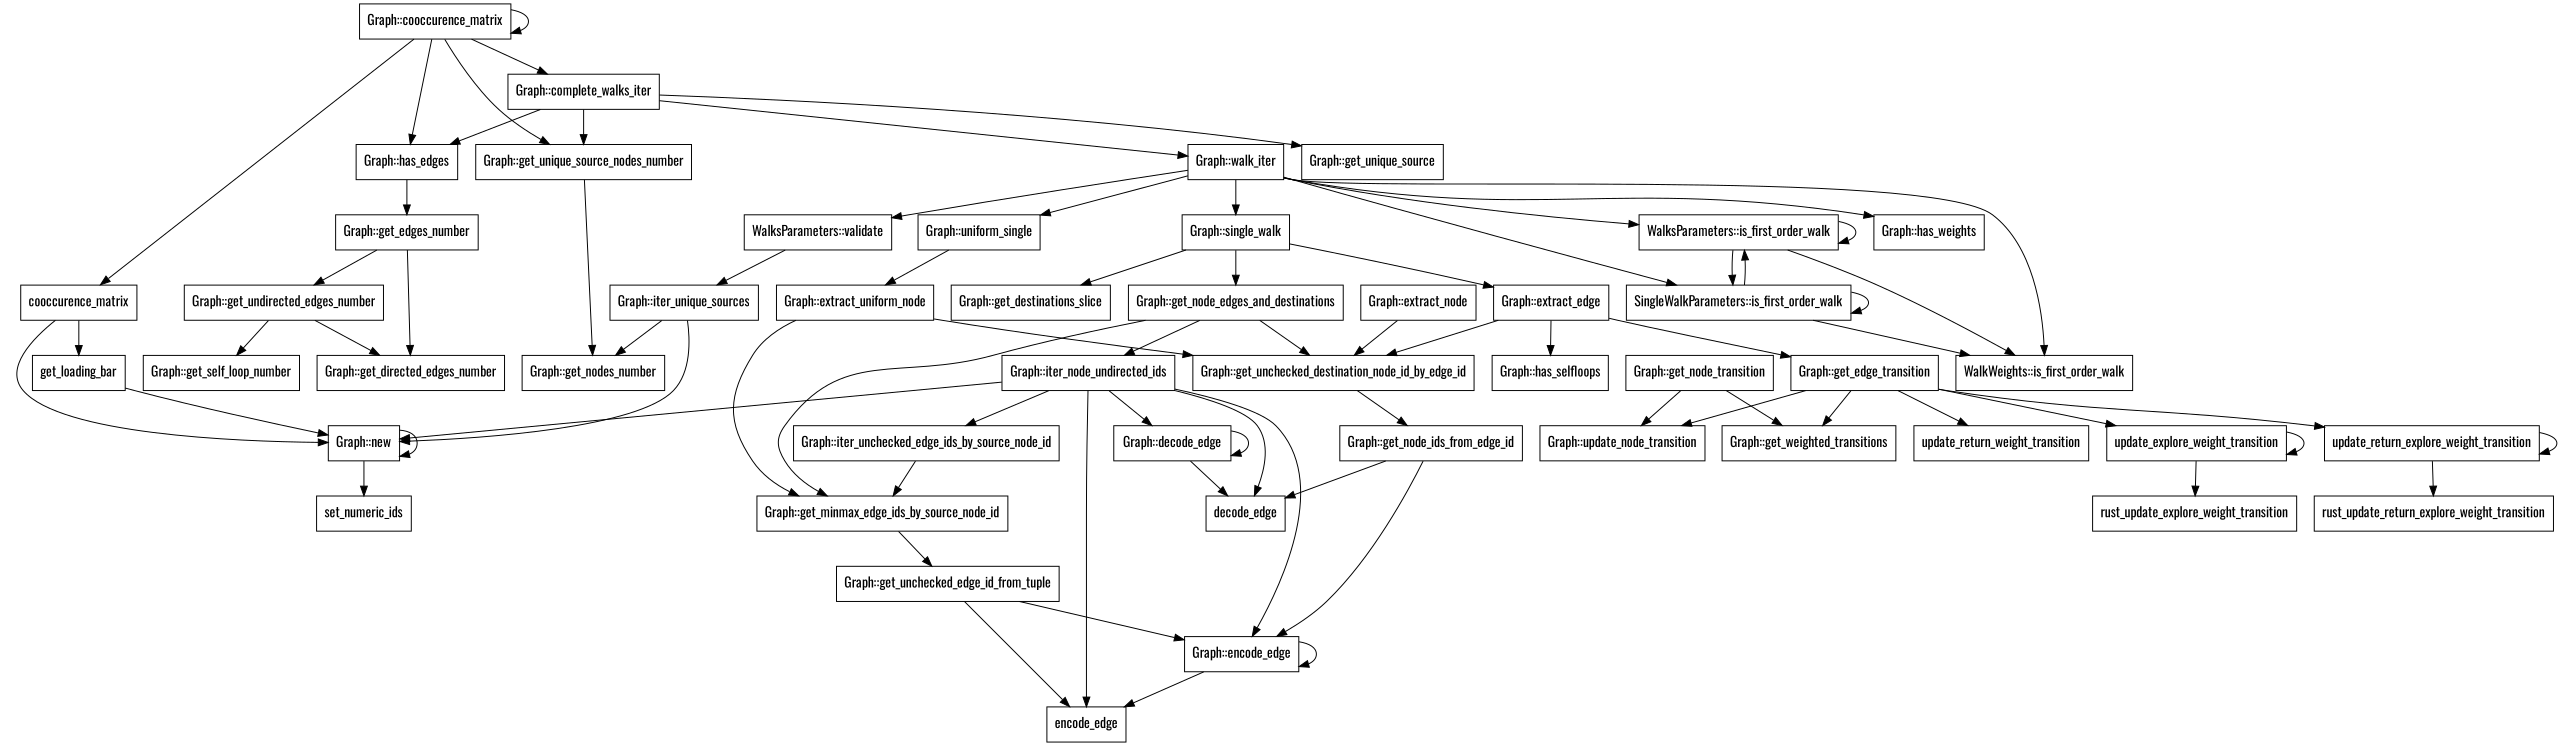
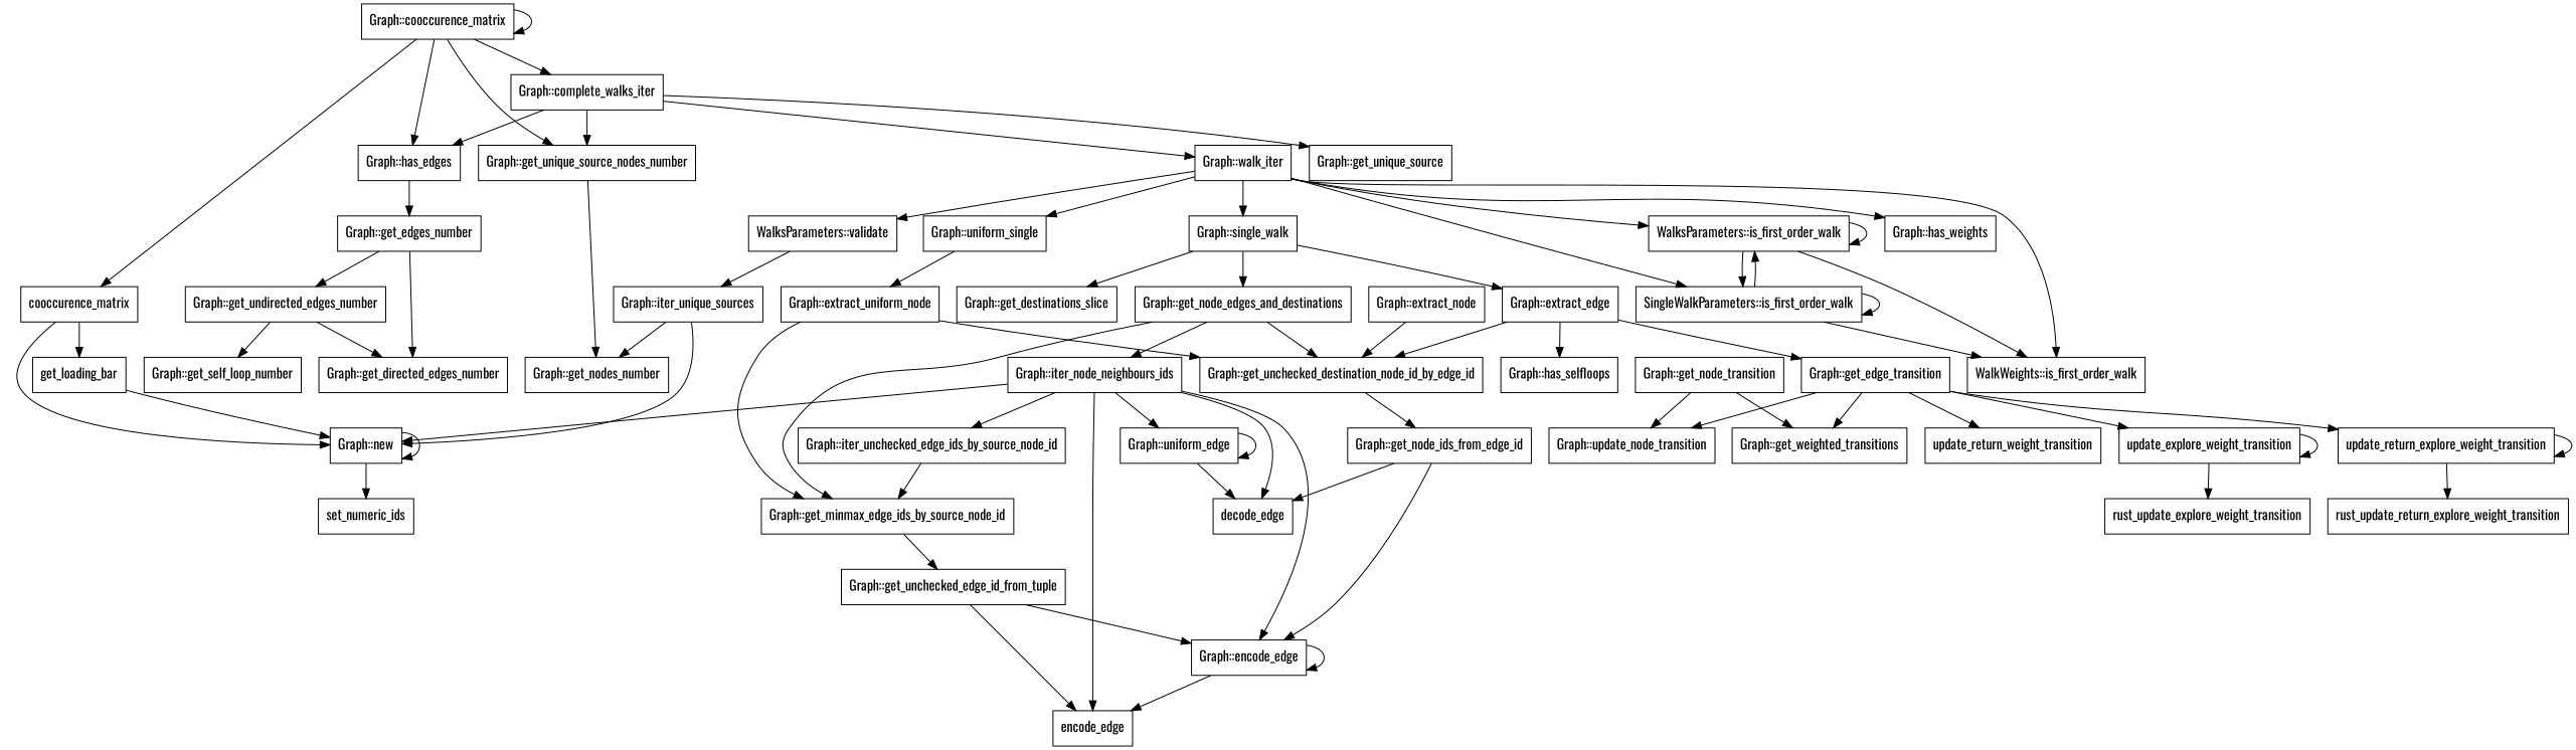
  digraph {
    fontname=Oswald
    node [fontname=Oswald shape=box]
    edge [fontname=Oswald]
    "Graph::walk_iter"
    "WalksParameters::validate"
    "Graph::has_weights"
    "WalksParameters::is_first_order_walk"
    "WalkWeights::is_first_order_walk"
    "SingleWalkParameters::is_first_order_walk"
    n7 [label="Graph::uniform_single"]
    "Graph::single_walk"
    "Graph::iter_unique_sources"
    "Graph::extract_uniform_node"
    "Graph::get_node_edges_and_destinations"
    "Graph::extract_edge"
    "Graph::get_destinations_slice"
    get_loading_bar
    "Graph::new"
    set_numeric_ids
    "Graph::complete_walks_iter"
    "Graph::has_edges"
    "Graph::get_unique_source_nodes_number"
    "Graph::get_unique_source"
    "Graph::get_edges_number"
    "Graph::get_nodes_number"
    "Graph::get_unchecked_destination_node_id_by_edge_id"
    "Graph::get_node_ids_from_edge_id"
    decode_edge
    "Graph::encode_edge"
-   "Graph::iter_node_neighbours_ids" [label="Graph::iter_node_undirected_ids"]
+   "Graph::iter_node_neighbours_ids"
    encode_edge
    "Graph::iter_unchecked_edge_ids_by_source_node_id"
-   "Graph::decode_edge"
+   "Graph::decode_edge" [label="Graph::uniform_edge"]
    "Graph::get_minmax_edge_ids_by_source_node_id"
    "Graph::get_unchecked_edge_id_from_tuple"
    update_explore_weight_transition
    rust_update_explore_weight_transition
    "Graph::extract_node"
    "Graph::get_node_transition"
    "Graph::update_node_transition"
    "Graph::get_weighted_transitions"
    cooccurence_matrix
    "Graph::get_directed_edges_number"
    "Graph::get_undirected_edges_number"
    "Graph::get_self_loop_number"
    "Graph::has_selfloops"
    "Graph::get_edge_transition"
    update_return_weight_transition
    update_return_explore_weight_transition
    rust_update_return_explore_weight_transition
    "Graph::cooccurence_matrix"
    "Graph::walk_iter" -> "WalksParameters::validate"
    "Graph::walk_iter" -> "Graph::has_weights"
    "Graph::walk_iter" -> "WalksParameters::is_first_order_walk"
    "Graph::walk_iter" -> "WalkWeights::is_first_order_walk"
    "Graph::walk_iter" -> "SingleWalkParameters::is_first_order_walk"
    "Graph::walk_iter" -> n7
    "Graph::walk_iter" -> "Graph::single_walk"
    "WalksParameters::validate" -> "Graph::iter_unique_sources"
    "WalksParameters::is_first_order_walk" -> "WalksParameters::is_first_order_walk"
    "WalksParameters::is_first_order_walk" -> "WalkWeights::is_first_order_walk"
    "WalksParameters::is_first_order_walk" -> "SingleWalkParameters::is_first_order_walk"
    "SingleWalkParameters::is_first_order_walk" -> "WalksParameters::is_first_order_walk"
    "SingleWalkParameters::is_first_order_walk" -> "WalkWeights::is_first_order_walk"
    "SingleWalkParameters::is_first_order_walk" -> "SingleWalkParameters::is_first_order_walk"
    n7 -> "Graph::extract_uniform_node"
    "Graph::single_walk" -> "Graph::get_node_edges_and_destinations"
    "Graph::single_walk" -> "Graph::extract_edge"
    "Graph::single_walk" -> "Graph::get_destinations_slice"
    "Graph::iter_unique_sources" -> "Graph::new"
    "Graph::iter_unique_sources" -> "Graph::get_nodes_number"
    "Graph::extract_uniform_node" -> "Graph::get_unchecked_destination_node_id_by_edge_id"
    "Graph::extract_uniform_node" -> "Graph::get_minmax_edge_ids_by_source_node_id"
    "Graph::get_node_edges_and_destinations" -> "Graph::get_unchecked_destination_node_id_by_edge_id"
    "Graph::get_node_edges_and_destinations" -> "Graph::iter_node_neighbours_ids"
    "Graph::get_node_edges_and_destinations" -> "Graph::get_minmax_edge_ids_by_source_node_id"
    "Graph::extract_edge" -> "Graph::get_unchecked_destination_node_id_by_edge_id"
    "Graph::extract_edge" -> "Graph::has_selfloops"
    "Graph::extract_edge" -> "Graph::get_edge_transition"
    get_loading_bar -> "Graph::new"
    "Graph::new" -> "Graph::new"
    "Graph::new" -> set_numeric_ids
    "Graph::complete_walks_iter" -> "Graph::walk_iter"
    "Graph::complete_walks_iter" -> "Graph::has_edges"
    "Graph::complete_walks_iter" -> "Graph::get_unique_source_nodes_number"
    "Graph::complete_walks_iter" -> "Graph::get_unique_source"
    "Graph::has_edges" -> "Graph::get_edges_number"
    "Graph::get_unique_source_nodes_number" -> "Graph::get_nodes_number"
    "Graph::get_edges_number" -> "Graph::get_directed_edges_number"
    "Graph::get_edges_number" -> "Graph::get_undirected_edges_number"
    "Graph::get_unchecked_destination_node_id_by_edge_id" -> "Graph::get_node_ids_from_edge_id"
    "Graph::get_node_ids_from_edge_id" -> decode_edge
    "Graph::get_node_ids_from_edge_id" -> "Graph::encode_edge"
    "Graph::encode_edge" -> "Graph::encode_edge"
    "Graph::encode_edge" -> encode_edge
    "Graph::iter_node_neighbours_ids" -> "Graph::new"
    "Graph::iter_node_neighbours_ids" -> decode_edge
    "Graph::iter_node_neighbours_ids" -> "Graph::encode_edge"
    "Graph::iter_node_neighbours_ids" -> encode_edge
    "Graph::iter_node_neighbours_ids" -> "Graph::iter_unchecked_edge_ids_by_source_node_id"
    "Graph::iter_node_neighbours_ids" -> "Graph::decode_edge"
    "Graph::iter_unchecked_edge_ids_by_source_node_id" -> "Graph::get_minmax_edge_ids_by_source_node_id"
    "Graph::decode_edge" -> decode_edge
    "Graph::decode_edge" -> "Graph::decode_edge"
    "Graph::get_minmax_edge_ids_by_source_node_id" -> "Graph::get_unchecked_edge_id_from_tuple"
    "Graph::get_unchecked_edge_id_from_tuple" -> "Graph::encode_edge"
    "Graph::get_unchecked_edge_id_from_tuple" -> encode_edge
    update_explore_weight_transition -> update_explore_weight_transition
    update_explore_weight_transition -> rust_update_explore_weight_transition
    "Graph::extract_node" -> "Graph::get_unchecked_destination_node_id_by_edge_id"
    "Graph::get_node_transition" -> "Graph::update_node_transition"
    "Graph::get_node_transition" -> "Graph::get_weighted_transitions"
    cooccurence_matrix -> get_loading_bar
    cooccurence_matrix -> "Graph::new"
    "Graph::get_undirected_edges_number" -> "Graph::get_directed_edges_number"
    "Graph::get_undirected_edges_number" -> "Graph::get_self_loop_number"
    "Graph::get_edge_transition" -> update_explore_weight_transition
    "Graph::get_edge_transition" -> "Graph::update_node_transition"
    "Graph::get_edge_transition" -> "Graph::get_weighted_transitions"
    "Graph::get_edge_transition" -> update_return_weight_transition
    "Graph::get_edge_transition" -> update_return_explore_weight_transition
    update_return_explore_weight_transition -> update_return_explore_weight_transition
    update_return_explore_weight_transition -> rust_update_return_explore_weight_transition
    "Graph::cooccurence_matrix" -> "Graph::complete_walks_iter"
    "Graph::cooccurence_matrix" -> "Graph::has_edges"
    "Graph::cooccurence_matrix" -> "Graph::get_unique_source_nodes_number"
    "Graph::cooccurence_matrix" -> cooccurence_matrix
    "Graph::cooccurence_matrix" -> "Graph::cooccurence_matrix"
  }
